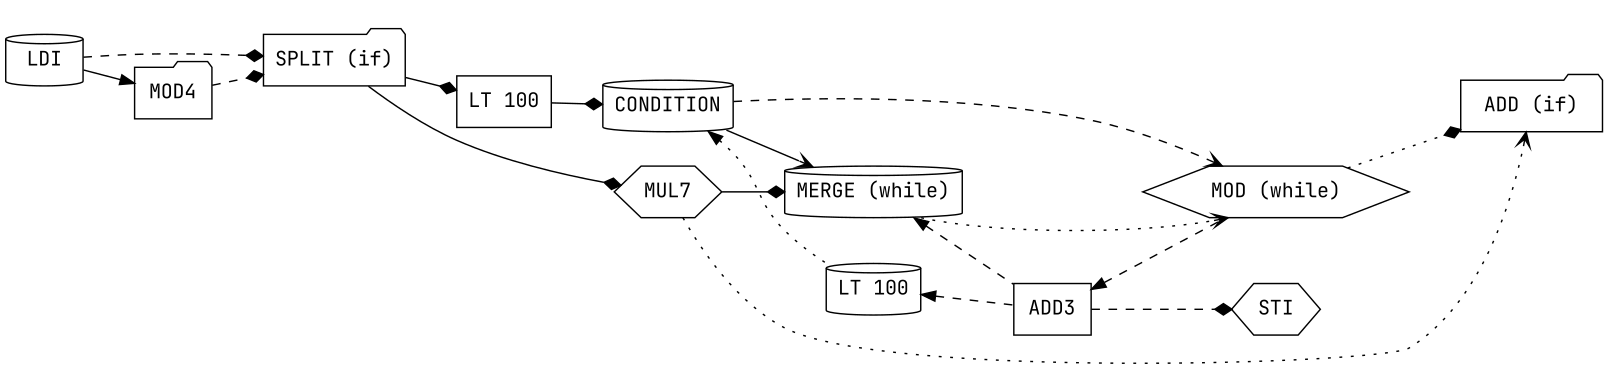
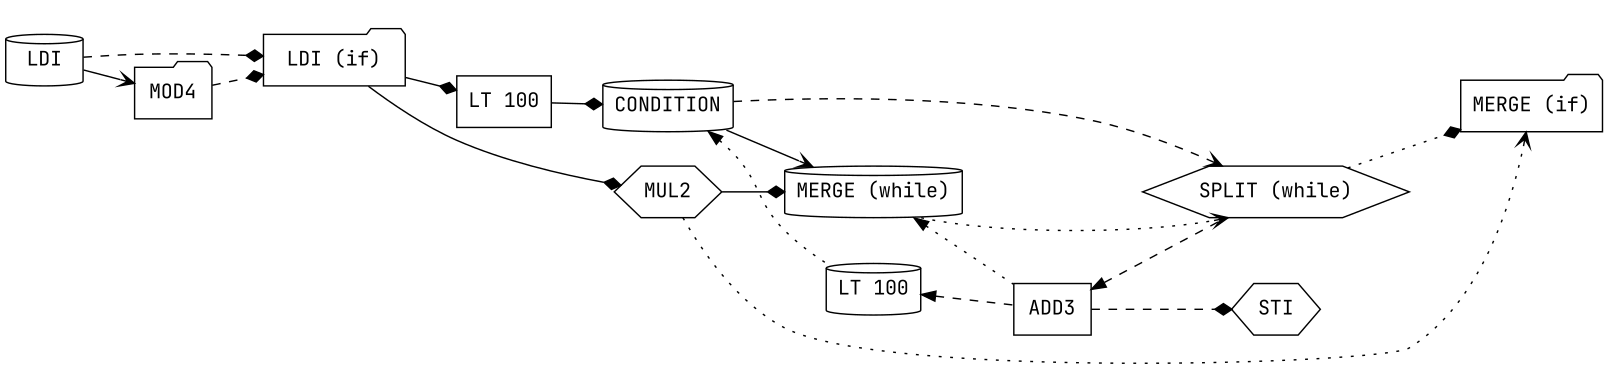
  digraph {
    fontname="JetBrains Mono"
    rankdir=LR
    node [fontname="JetBrains Mono" shape=cylinder]
    edge [fontname="JetBrains Mono" style=dashed]
    n1 [label=LDI]
    n2 [label=MOD4 shape=folder]
-   n3 [label="SPLIT (if)" shape=folder]
-   n4 [label="ADD (if)" shape=folder]
-   n5 [label=MUL7 shape=hexagon]
+   n3 [label="LDI (if)" shape=folder]
+   n4 [label="MERGE (if)" shape=folder]
+   n5 [label=MUL2 shape=hexagon]
    n6 [label="LT 100" shape=box]
    n7 [label="MERGE (while)"]
-   n8 [label="MOD (while)" shape=hexagon]
+   n8 [label="SPLIT (while)" shape=hexagon]
    n9 [label=ADD3 shape=box]
    n10 [label=CONDITION]
    n11 [label=STI shape=hexagon]
    n12 [label="LT 100"]
-   n1 -> n2 [arrowhead=normal style=solid]
+   n1 -> n2 [arrowhead=vee style=solid]
    n1 -> n3 [arrowhead=diamond]
    n2 -> n3 [arrowhead=diamond]
    n3 -> n4 [style=invis]
    n3 -> n4 [style=invis]
    n3 -> n5 [arrowhead=diamond style=solid]
    n3 -> n6 [arrowhead=diamond style=solid]
    n5 -> n4 [arrowhead=vee style=dotted]
    n5 -> n7 [arrowhead=diamond style=solid]
    n6 -> n10 [arrowhead=diamond style=solid]
    n7 -> n8 [arrowhead=vee style=dotted]
    n7 -> n8 [style=invis]
    n7 -> n8 [style=invis]
    n7 -> n8 [style=invis]
    n7 -> n8 [style=invis]
-   n7 -> n9 [dir=back]
+   n7 -> n9 [dir=back style=dotted]
    n8 -> n4 [arrowhead=diamond style=dotted]
    n9 -> n8 [dir=back]
    n9 -> n11 [arrowhead=diamond]
    n10 -> n7 [arrowhead=vee style=solid]
    n10 -> n8 [arrowhead=vee]
    n10 -> n12 [dir=back style=dotted]
    n12 -> n9 [dir=back]
  }
